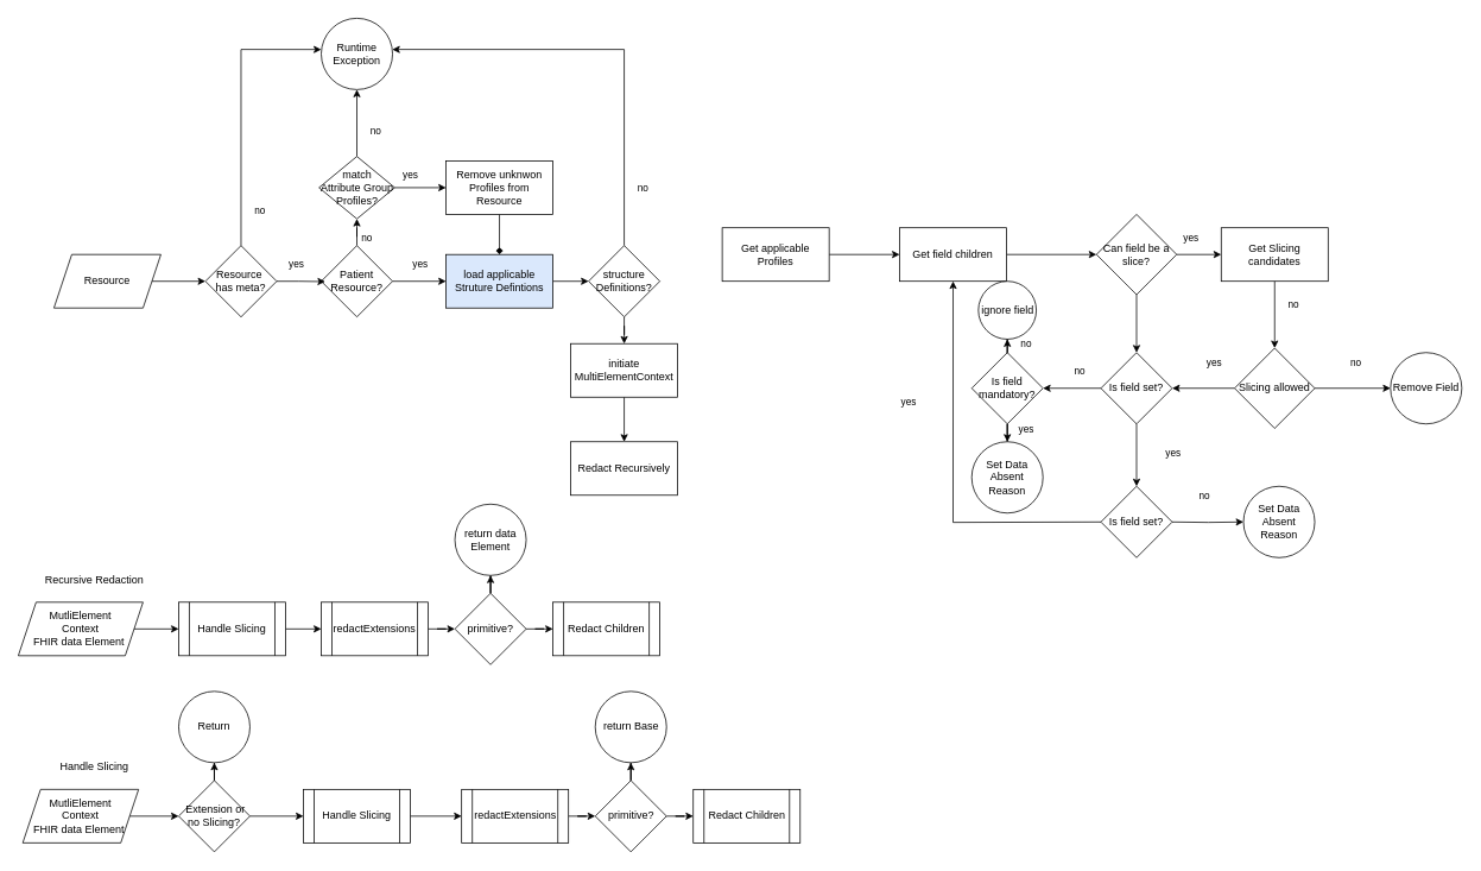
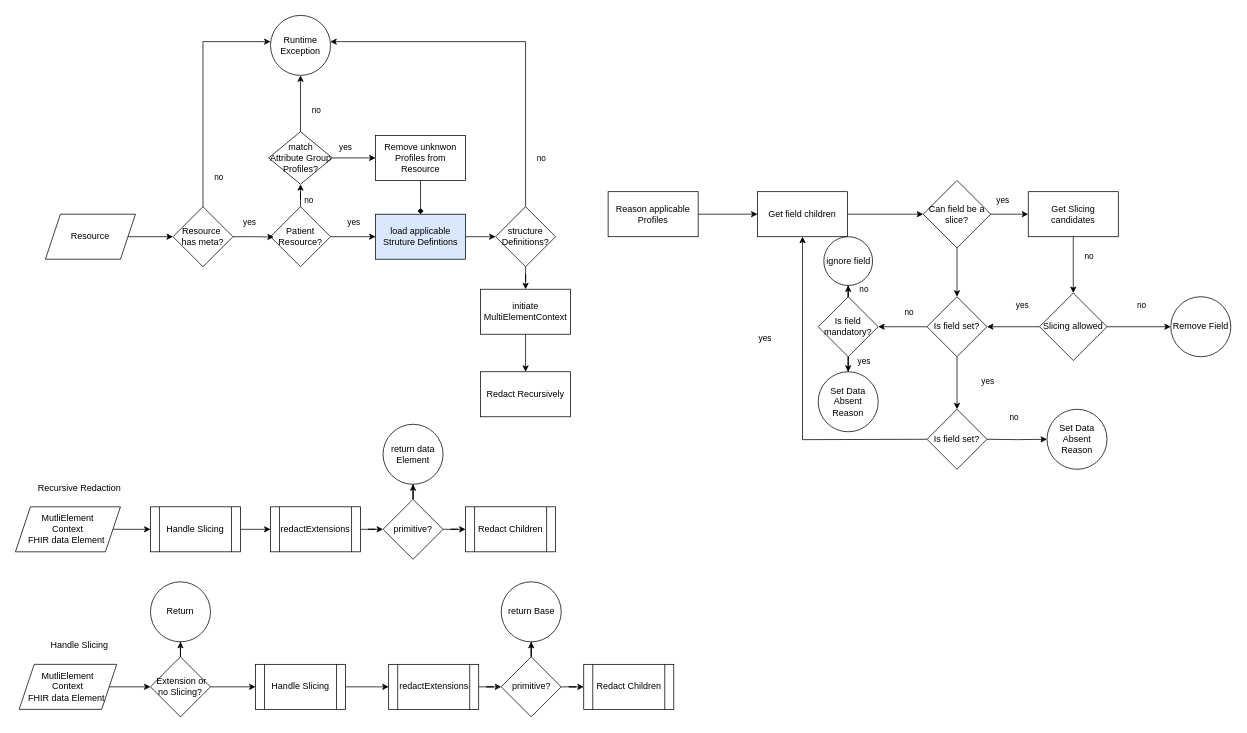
  <mxCell id="0" />
  <mxCell id="1" parent="0" />
  <mxCell id="2" value="" style="edgeStyle=orthogonalEdgeStyle;rounded=0;orthogonalLoop=1;jettySize=auto;html=1;" parent="1" source="3" target="54" edge="1"><mxGeometry relative="1" as="geometry" /></mxCell>
  <mxCell id="3" value="Resource" style="shape=parallelogram;perimeter=parallelogramPerimeter;whiteSpace=wrap;html=1;fixedSize=1;" parent="1" vertex="1"><mxGeometry x="60" y="285" width="120" height="60" as="geometry" /></mxCell>
  <mxCell id="4" value="" style="edgeStyle=orthogonalEdgeStyle;rounded=0;orthogonalLoop=1;jettySize=auto;html=1;" parent="1" source="5" target="7" edge="1"><mxGeometry relative="1" as="geometry" /></mxCell>
- <mxCell id="5" value="Get applicable Profiles" style="rounded=0;whiteSpace=wrap;html=1;" parent="1" vertex="1"><mxGeometry x="810" y="255" width="120" height="60" as="geometry" /></mxCell>
+ <mxCell id="5" value="Reason applicable Profiles" style="rounded=0;whiteSpace=wrap;html=1;" parent="1" vertex="1"><mxGeometry x="810" y="255" width="120" height="60" as="geometry" /></mxCell>
  <mxCell id="6" value="" style="edgeStyle=orthogonalEdgeStyle;rounded=0;orthogonalLoop=1;jettySize=auto;html=1;" parent="1" source="7" target="11" edge="1"><mxGeometry relative="1" as="geometry" /></mxCell>
  <mxCell id="7" value="Get field children" style="whiteSpace=wrap;html=1;rounded=0;" parent="1" vertex="1"><mxGeometry x="1009.11" y="255" width="120" height="60" as="geometry" /></mxCell>
  <mxCell id="8" value="" style="edgeStyle=orthogonalEdgeStyle;rounded=0;orthogonalLoop=1;jettySize=auto;html=1;" parent="1" source="11" target="14" edge="1"><mxGeometry relative="1" as="geometry" /></mxCell>
  <mxCell id="9" value="yes" style="edgeLabel;html=1;align=center;verticalAlign=middle;resizable=0;points=[];" parent="8" connectable="0" vertex="1"><mxGeometry x="-0.194" y="2" relative="1" as="geometry"><mxPoint x="-5" y="-18" as="offset" /></mxGeometry></mxCell>
  <mxCell id="10" value="" style="edgeStyle=orthogonalEdgeStyle;rounded=0;orthogonalLoop=1;jettySize=auto;html=1;" parent="1" source="11" target="24" edge="1"><mxGeometry relative="1" as="geometry" /></mxCell>
  <mxCell id="11" value="Can field be a slice?" style="rhombus;whiteSpace=wrap;html=1;rounded=0;" parent="1" vertex="1"><mxGeometry x="1230" y="240" width="90" height="90" as="geometry" /></mxCell>
  <mxCell id="12" value="" style="edgeStyle=orthogonalEdgeStyle;rounded=0;orthogonalLoop=1;jettySize=auto;html=1;" parent="1" source="14" target="19" edge="1"><mxGeometry relative="1" as="geometry" /></mxCell>
  <mxCell id="13" value="no" style="edgeLabel;html=1;align=center;verticalAlign=middle;resizable=0;points=[];" parent="12" connectable="0" vertex="1"><mxGeometry x="-0.321" y="1" relative="1" as="geometry"><mxPoint x="19" as="offset" /></mxGeometry></mxCell>
  <mxCell id="14" value="Get Slicing candidates" style="whiteSpace=wrap;html=1;rounded=0;" parent="1" vertex="1"><mxGeometry x="1370" y="255" width="120" height="60" as="geometry" /></mxCell>
  <mxCell id="15" value="" style="edgeStyle=orthogonalEdgeStyle;rounded=0;orthogonalLoop=1;jettySize=auto;html=1;" parent="1" source="19" target="24" edge="1"><mxGeometry relative="1" as="geometry" /></mxCell>
  <mxCell id="16" value="yes" style="edgeLabel;html=1;align=center;verticalAlign=middle;resizable=0;points=[];" parent="15" connectable="0" vertex="1"><mxGeometry x="-0.327" y="6" relative="1" as="geometry"><mxPoint y="-36" as="offset" /></mxGeometry></mxCell>
  <mxCell id="17" value="" style="edgeStyle=orthogonalEdgeStyle;rounded=0;orthogonalLoop=1;jettySize=auto;html=1;" parent="1" source="19" target="30" edge="1"><mxGeometry relative="1" as="geometry" /></mxCell>
  <mxCell id="18" value="no" style="edgeLabel;html=1;align=center;verticalAlign=middle;resizable=0;points=[];" parent="17" connectable="0" vertex="1"><mxGeometry x="-0.121" y="1" relative="1" as="geometry"><mxPoint x="8" y="-29" as="offset" /></mxGeometry></mxCell>
  <mxCell id="19" value="Slicing allowed" style="rhombus;whiteSpace=wrap;html=1;rounded=0;" parent="1" vertex="1"><mxGeometry x="1385" y="390" width="90" height="90" as="geometry" /></mxCell>
  <mxCell id="20" value="" style="edgeStyle=orthogonalEdgeStyle;rounded=0;orthogonalLoop=1;jettySize=auto;html=1;" parent="1" source="24" edge="1"><mxGeometry relative="1" as="geometry"><mxPoint x="1275" y="545" as="targetPoint" /></mxGeometry></mxCell>
  <mxCell id="21" value="yes" style="edgeLabel;html=1;align=center;verticalAlign=middle;resizable=0;points=[];" parent="20" connectable="0" vertex="1"><mxGeometry x="-0.091" y="3" relative="1" as="geometry"><mxPoint x="37" as="offset" /></mxGeometry></mxCell>
  <mxCell id="22" value="" style="edgeStyle=orthogonalEdgeStyle;rounded=0;orthogonalLoop=1;jettySize=auto;html=1;" parent="1" source="24" edge="1"><mxGeometry relative="1" as="geometry"><mxPoint x="1170" y="435" as="targetPoint" /></mxGeometry></mxCell>
  <mxCell id="23" value="no" style="edgeLabel;html=1;align=center;verticalAlign=middle;resizable=0;points=[];" parent="22" connectable="0" vertex="1"><mxGeometry x="-0.136" y="2" relative="1" as="geometry"><mxPoint x="3" y="-22" as="offset" /></mxGeometry></mxCell>
  <mxCell id="24" value="Is field set?" style="rhombus;whiteSpace=wrap;html=1;rounded=0;" parent="1" vertex="1"><mxGeometry x="1235" y="395" width="80" height="80" as="geometry" /></mxCell>
  <mxCell id="25" style="edgeStyle=orthogonalEdgeStyle;rounded=0;orthogonalLoop=1;jettySize=auto;html=1;entryX=0.5;entryY=1;entryDx=0;entryDy=0;" parent="1" target="7" edge="1"><mxGeometry relative="1" as="geometry"><mxPoint x="1235" y="585" as="sourcePoint" /></mxGeometry></mxCell>
  <mxCell id="26" value="yes" style="edgeLabel;html=1;align=center;verticalAlign=middle;resizable=0;points=[];" parent="25" connectable="0" vertex="1"><mxGeometry x="0.383" y="-3" relative="1" as="geometry"><mxPoint x="-54" as="offset" /></mxGeometry></mxCell>
  <mxCell id="27" value="" style="edgeStyle=orthogonalEdgeStyle;rounded=0;orthogonalLoop=1;jettySize=auto;html=1;" parent="1" target="29" edge="1"><mxGeometry relative="1" as="geometry"><mxPoint x="1315" y="585" as="sourcePoint" /></mxGeometry></mxCell>
  <mxCell id="28" value="no" style="edgeLabel;html=1;align=center;verticalAlign=middle;resizable=0;points=[];" parent="27" connectable="0" vertex="1"><mxGeometry x="-0.384" y="2" relative="1" as="geometry"><mxPoint x="10" y="-28" as="offset" /></mxGeometry></mxCell>
  <mxCell id="29" value="Set Data Absent Reason" style="ellipse;whiteSpace=wrap;html=1;rounded=0;" parent="1" vertex="1"><mxGeometry x="1395" y="545" width="80" height="80" as="geometry" /></mxCell>
  <mxCell id="30" value="Remove Field" style="ellipse;whiteSpace=wrap;html=1;rounded=0;" parent="1" vertex="1"><mxGeometry x="1560" y="395" width="80" height="80" as="geometry" /></mxCell>
  <mxCell id="31" value="Is field set? " style="rhombus;whiteSpace=wrap;html=1;rounded=0;" parent="1" vertex="1"><mxGeometry x="1235" y="545" width="80" height="80" as="geometry" /></mxCell>
  <mxCell id="32" value="" style="edgeStyle=orthogonalEdgeStyle;rounded=0;orthogonalLoop=1;jettySize=auto;html=1;" parent="1" source="36" target="37" edge="1"><mxGeometry relative="1" as="geometry" /></mxCell>
  <mxCell id="33" value="yes" style="edgeLabel;html=1;align=center;verticalAlign=middle;resizable=0;points=[];" vertex="1" connectable="0" parent="32"><mxGeometry x="0.044" relative="1" as="geometry"><mxPoint x="20" y="-4" as="offset" /></mxGeometry></mxCell>
  <mxCell id="34" value="" style="edgeStyle=orthogonalEdgeStyle;rounded=0;orthogonalLoop=1;jettySize=auto;html=1;" edge="1" parent="1" source="36" target="38"><mxGeometry relative="1" as="geometry" /></mxCell>
  <mxCell id="35" value="no" style="edgeLabel;html=1;align=center;verticalAlign=middle;resizable=0;points=[];" vertex="1" connectable="0" parent="34"><mxGeometry x="0.783" y="1" relative="1" as="geometry"><mxPoint x="21" y="-3" as="offset" /></mxGeometry></mxCell>
  <mxCell id="36" value="Is field mandatory? " style="rhombus;whiteSpace=wrap;html=1;rounded=0;" parent="1" vertex="1"><mxGeometry x="1090" y="395" width="80" height="80" as="geometry" /></mxCell>
  <mxCell id="37" value="Set Data Absent Reason" style="ellipse;whiteSpace=wrap;html=1;rounded=0;" parent="1" vertex="1"><mxGeometry x="1090" y="495" width="80" height="80" as="geometry" /></mxCell>
  <mxCell id="38" value="ignore field" style="ellipse;whiteSpace=wrap;html=1;aspect=fixed;" parent="1" vertex="1"><mxGeometry x="1097.5" y="315" width="65" height="65" as="geometry" /></mxCell>
  <mxCell id="39" value="" style="edgeStyle=orthogonalEdgeStyle;rounded=0;orthogonalLoop=1;jettySize=auto;html=1;" parent="1" source="43" target="45" edge="1"><mxGeometry relative="1" as="geometry" /></mxCell>
  <mxCell id="40" value="yes" style="edgeLabel;html=1;align=center;verticalAlign=middle;resizable=0;points=[];" parent="39" vertex="1" connectable="0"><mxGeometry x="-0.307" relative="1" as="geometry"><mxPoint x="9" y="-20" as="offset" /></mxGeometry></mxCell>
  <mxCell id="41" value="" style="edgeStyle=orthogonalEdgeStyle;rounded=0;orthogonalLoop=1;jettySize=auto;html=1;" parent="1" source="43" target="50" edge="1"><mxGeometry relative="1" as="geometry" /></mxCell>
  <mxCell id="42" value="no" style="edgeLabel;html=1;align=center;verticalAlign=middle;resizable=0;points=[];" parent="41" vertex="1" connectable="0"><mxGeometry x="0.2" y="-2" relative="1" as="geometry"><mxPoint x="8" as="offset" /></mxGeometry></mxCell>
  <mxCell id="43" value="Patient&lt;div&gt;Resource?&lt;/div&gt;" style="rhombus;whiteSpace=wrap;html=1;" parent="1" vertex="1"><mxGeometry x="360" y="275" width="80" height="80" as="geometry" /></mxCell>
  <mxCell id="44" value="" style="edgeStyle=orthogonalEdgeStyle;rounded=0;orthogonalLoop=1;jettySize=auto;html=1;" parent="1" source="45" target="62" edge="1"><mxGeometry relative="1" as="geometry" /></mxCell>
  <mxCell id="45" value="load applicable Struture Defintions" style="whiteSpace=wrap;html=1;fillColor=#dae8fc;" parent="1" vertex="1"><mxGeometry x="500" y="285" width="120" height="60" as="geometry" /></mxCell>
  <mxCell id="46" value="" style="edgeStyle=orthogonalEdgeStyle;rounded=0;orthogonalLoop=1;jettySize=auto;html=1;" parent="1" source="50" target="51" edge="1"><mxGeometry relative="1" as="geometry" /></mxCell>
  <mxCell id="47" value="no" style="edgeLabel;html=1;align=center;verticalAlign=middle;resizable=0;points=[];" parent="46" vertex="1" connectable="0"><mxGeometry x="0.237" y="-2" relative="1" as="geometry"><mxPoint x="18" y="16" as="offset" /></mxGeometry></mxCell>
  <mxCell id="48" value="" style="edgeStyle=orthogonalEdgeStyle;rounded=0;orthogonalLoop=1;jettySize=auto;html=1;" parent="1" source="50" target="53" edge="1"><mxGeometry relative="1" as="geometry" /></mxCell>
  <mxCell id="49" value="yes" style="edgeLabel;html=1;align=center;verticalAlign=middle;resizable=0;points=[];" parent="48" vertex="1" connectable="0"><mxGeometry x="0.026" y="2" relative="1" as="geometry"><mxPoint x="-12" y="-13" as="offset" /></mxGeometry></mxCell>
  <mxCell id="50" value="&lt;div&gt;match&lt;/div&gt;&lt;div&gt;Attribute&amp;nbsp;&lt;span style=&quot;background-color: transparent; color: light-dark(rgb(0, 0, 0), rgb(255, 255, 255));&quot;&gt;Group Profiles?&lt;/span&gt;&lt;/div&gt;" style="rhombus;whiteSpace=wrap;html=1;" parent="1" vertex="1"><mxGeometry x="357.5" y="175" width="85" height="70" as="geometry" /></mxCell>
  <mxCell id="51" value="Runtime Exception" style="ellipse;whiteSpace=wrap;html=1;" parent="1" vertex="1"><mxGeometry x="360" y="20" width="80" height="80" as="geometry" /></mxCell>
  <mxCell id="52" value="" style="edgeStyle=orthogonalEdgeStyle;rounded=0;orthogonalLoop=1;jettySize=auto;html=1;endArrow=diamond;" parent="1" source="53" target="45" edge="1"><mxGeometry relative="1" as="geometry" /></mxCell>
  <mxCell id="53" value="Remove unknwon Profiles from Resource" style="whiteSpace=wrap;html=1;" parent="1" vertex="1"><mxGeometry x="500" y="180" width="120" height="60" as="geometry" /></mxCell>
  <mxCell id="54" value="Resource&amp;nbsp;&lt;div&gt;has meta?&lt;/div&gt;" style="rhombus;whiteSpace=wrap;html=1;" parent="1" vertex="1"><mxGeometry x="230" y="275" width="80" height="80" as="geometry" /></mxCell>
  <mxCell id="55" style="edgeStyle=orthogonalEdgeStyle;rounded=0;orthogonalLoop=1;jettySize=auto;html=1;entryX=0.055;entryY=0.505;entryDx=0;entryDy=0;entryPerimeter=0;" parent="1" source="54" target="43" edge="1"><mxGeometry relative="1" as="geometry" /></mxCell>
  <mxCell id="56" value="yes" style="edgeLabel;html=1;align=center;verticalAlign=middle;resizable=0;points=[];" parent="55" vertex="1" connectable="0"><mxGeometry x="-0.241" y="-2" relative="1" as="geometry"><mxPoint y="-22" as="offset" /></mxGeometry></mxCell>
  <mxCell id="57" style="edgeStyle=orthogonalEdgeStyle;rounded=0;orthogonalLoop=1;jettySize=auto;html=1;entryX=0;entryY=0.438;entryDx=0;entryDy=0;entryPerimeter=0;" parent="1" source="54" target="51" edge="1"><mxGeometry relative="1" as="geometry"><Array as="points"><mxPoint x="270" y="55" /></Array></mxGeometry></mxCell>
  <mxCell id="58" value="no" style="edgeLabel;html=1;align=center;verticalAlign=middle;resizable=0;points=[];" parent="57" vertex="1" connectable="0"><mxGeometry x="-0.275" y="-1" relative="1" as="geometry"><mxPoint x="19" y="72" as="offset" /></mxGeometry></mxCell>
  <mxCell id="59" style="edgeStyle=orthogonalEdgeStyle;rounded=0;orthogonalLoop=1;jettySize=auto;html=1;" parent="1" source="62" target="51" edge="1"><mxGeometry relative="1" as="geometry"><Array as="points"><mxPoint x="700" y="55" /></Array></mxGeometry></mxCell>
  <mxCell id="60" value="no" style="edgeLabel;html=1;align=center;verticalAlign=middle;resizable=0;points=[];" parent="59" vertex="1" connectable="0"><mxGeometry x="-0.362" relative="1" as="geometry"><mxPoint x="20" y="88" as="offset" /></mxGeometry></mxCell>
  <mxCell id="61" value="" style="edgeStyle=orthogonalEdgeStyle;rounded=0;orthogonalLoop=1;jettySize=auto;html=1;" parent="1" source="62" target="64" edge="1"><mxGeometry relative="1" as="geometry" /></mxCell>
  <mxCell id="62" value="&lt;span style=&quot;background-color: transparent; color: light-dark(rgb(0, 0, 0), rgb(255, 255, 255));&quot;&gt;structure Definitions?&lt;/span&gt;" style="rhombus;whiteSpace=wrap;html=1;" parent="1" vertex="1"><mxGeometry x="660" y="275" width="80" height="80" as="geometry" /></mxCell>
  <mxCell id="63" value="" style="edgeStyle=orthogonalEdgeStyle;rounded=0;orthogonalLoop=1;jettySize=auto;html=1;" parent="1" source="64" target="65" edge="1"><mxGeometry relative="1" as="geometry" /></mxCell>
  <mxCell id="64" value="initiate MultiElementContext" style="whiteSpace=wrap;html=1;" parent="1" vertex="1"><mxGeometry x="640" y="385" width="120" height="60" as="geometry" /></mxCell>
  <mxCell id="65" value="Redact Recursively" style="whiteSpace=wrap;html=1;" parent="1" vertex="1"><mxGeometry x="640" y="495" width="120" height="60" as="geometry" /></mxCell>
  <mxCell id="66" value="Recursive Redaction" style="text;html=1;align=center;verticalAlign=middle;resizable=0;points=[];autosize=1;strokeColor=none;fillColor=none;" parent="1" vertex="1"><mxGeometry x="40" y="635" width="130" height="30" as="geometry" /></mxCell>
  <mxCell id="67" value="" style="edgeStyle=orthogonalEdgeStyle;rounded=0;orthogonalLoop=1;jettySize=auto;html=1;" parent="1" source="68" target="70" edge="1"><mxGeometry relative="1" as="geometry" /></mxCell>
  <mxCell id="68" value="&lt;div&gt;MutliElement&lt;div&gt;Context&lt;/div&gt;&lt;/div&gt;FHIR data Element&amp;nbsp;" style="shape=parallelogram;perimeter=parallelogramPerimeter;whiteSpace=wrap;html=1;fixedSize=1;" parent="1" vertex="1"><mxGeometry x="20" y="675" width="140" height="60" as="geometry" /></mxCell>
  <mxCell id="69" value="" style="edgeStyle=orthogonalEdgeStyle;rounded=0;orthogonalLoop=1;jettySize=auto;html=1;" parent="1" source="70" target="72" edge="1"><mxGeometry relative="1" as="geometry" /></mxCell>
  <mxCell id="70" value="Handle Slicing" style="shape=process;whiteSpace=wrap;html=1;backgroundOutline=1;" parent="1" vertex="1"><mxGeometry x="200" y="675" width="120" height="60" as="geometry" /></mxCell>
  <mxCell id="71" value="" style="edgeStyle=orthogonalEdgeStyle;rounded=0;orthogonalLoop=1;jettySize=auto;html=1;" parent="1" source="72" target="76" edge="1"><mxGeometry relative="1" as="geometry" /></mxCell>
  <mxCell id="72" value="redactExtensions" style="shape=process;whiteSpace=wrap;html=1;backgroundOutline=1;" parent="1" vertex="1"><mxGeometry x="360" y="675" width="120" height="60" as="geometry" /></mxCell>
  <mxCell id="73" value="Redact Children" style="shape=process;whiteSpace=wrap;html=1;backgroundOutline=1;" parent="1" vertex="1"><mxGeometry x="620" y="675" width="120" height="60" as="geometry" /></mxCell>
  <mxCell id="74" value="" style="edgeStyle=orthogonalEdgeStyle;rounded=0;orthogonalLoop=1;jettySize=auto;html=1;" parent="1" source="76" target="73" edge="1"><mxGeometry relative="1" as="geometry" /></mxCell>
  <mxCell id="75" value="" style="edgeStyle=orthogonalEdgeStyle;rounded=0;orthogonalLoop=1;jettySize=auto;html=1;" parent="1" source="76" target="77" edge="1"><mxGeometry relative="1" as="geometry" /></mxCell>
  <mxCell id="76" value="primitive?" style="rhombus;whiteSpace=wrap;html=1;" parent="1" vertex="1"><mxGeometry x="510" y="665" width="80" height="80" as="geometry" /></mxCell>
  <mxCell id="77" value="return data Element" style="ellipse;whiteSpace=wrap;html=1;" parent="1" vertex="1"><mxGeometry x="510" y="565" width="80" height="80" as="geometry" /></mxCell>
  <mxCell id="78" value="Handle Slicing" style="text;html=1;align=center;verticalAlign=middle;resizable=0;points=[];autosize=1;strokeColor=none;fillColor=none;" parent="1" vertex="1"><mxGeometry x="55" y="845" width="100" height="30" as="geometry" /></mxCell>
  <mxCell id="79" value="" style="edgeStyle=orthogonalEdgeStyle;rounded=0;orthogonalLoop=1;jettySize=auto;html=1;" parent="1" source="93" target="91" edge="1"><mxGeometry relative="1" as="geometry"><mxPoint y="915" as="sourcePoint" x="150" /></mxGeometry></mxCell>
  <mxCell id="80" value="" style="edgeStyle=orthogonalEdgeStyle;rounded=0;orthogonalLoop=1;jettySize=auto;html=1;" parent="1" source="81" target="83" edge="1"><mxGeometry relative="1" as="geometry" /></mxCell>
  <mxCell id="81" value="Handle Slicing" style="shape=process;whiteSpace=wrap;html=1;backgroundOutline=1;" parent="1" vertex="1"><mxGeometry x="340" y="885" width="120" height="60" as="geometry" /></mxCell>
  <mxCell id="82" value="" style="edgeStyle=orthogonalEdgeStyle;rounded=0;orthogonalLoop=1;jettySize=auto;html=1;" parent="1" source="83" target="87" edge="1"><mxGeometry relative="1" as="geometry" /></mxCell>
  <mxCell id="83" value="redactExtensions" style="shape=process;whiteSpace=wrap;html=1;backgroundOutline=1;" parent="1" vertex="1"><mxGeometry x="517.5" y="885" width="120" height="60" as="geometry" /></mxCell>
  <mxCell id="84" value="Redact Children" style="shape=process;whiteSpace=wrap;html=1;backgroundOutline=1;" parent="1" vertex="1"><mxGeometry x="777.5" y="885" width="120" height="60" as="geometry" /></mxCell>
  <mxCell id="85" value="" style="edgeStyle=orthogonalEdgeStyle;rounded=0;orthogonalLoop=1;jettySize=auto;html=1;" parent="1" source="87" target="84" edge="1"><mxGeometry relative="1" as="geometry" /></mxCell>
  <mxCell id="86" value="" style="edgeStyle=orthogonalEdgeStyle;rounded=0;orthogonalLoop=1;jettySize=auto;html=1;" parent="1" source="87" target="88" edge="1"><mxGeometry relative="1" as="geometry" /></mxCell>
  <mxCell id="87" value="primitive?" style="rhombus;whiteSpace=wrap;html=1;" parent="1" vertex="1"><mxGeometry x="667.5" y="875" width="80" height="80" as="geometry" /></mxCell>
  <mxCell id="88" value="return Base" style="ellipse;whiteSpace=wrap;html=1;" parent="1" vertex="1"><mxGeometry x="667.5" y="775" width="80" height="80" as="geometry" /></mxCell>
  <mxCell id="89" value="" style="edgeStyle=orthogonalEdgeStyle;rounded=0;orthogonalLoop=1;jettySize=auto;html=1;" parent="1" source="91" target="81" edge="1"><mxGeometry relative="1" as="geometry" /></mxCell>
  <mxCell id="90" value="" style="edgeStyle=orthogonalEdgeStyle;rounded=0;orthogonalLoop=1;jettySize=auto;html=1;" parent="1" source="91" target="92" edge="1"><mxGeometry relative="1" as="geometry" /></mxCell>
  <mxCell id="91" value="&amp;nbsp;Extension or no Slicing?" style="rhombus;whiteSpace=wrap;html=1;" parent="1" vertex="1"><mxGeometry x="200" y="875" width="80" height="80" as="geometry" /></mxCell>
  <mxCell id="92" value="Return" style="ellipse;whiteSpace=wrap;html=1;" parent="1" vertex="1"><mxGeometry x="200" y="775" width="80" height="80" as="geometry" /></mxCell>
  <mxCell id="93" value="&lt;div&gt;MutliElement&lt;div&gt;Context&lt;/div&gt;&lt;/div&gt;FHIR data Element&amp;nbsp;" style="shape=parallelogram;perimeter=parallelogramPerimeter;whiteSpace=wrap;html=1;fixedSize=1;" parent="1" vertex="1"><mxGeometry x="25" y="885" width="130" height="60" as="geometry" /></mxCell>
